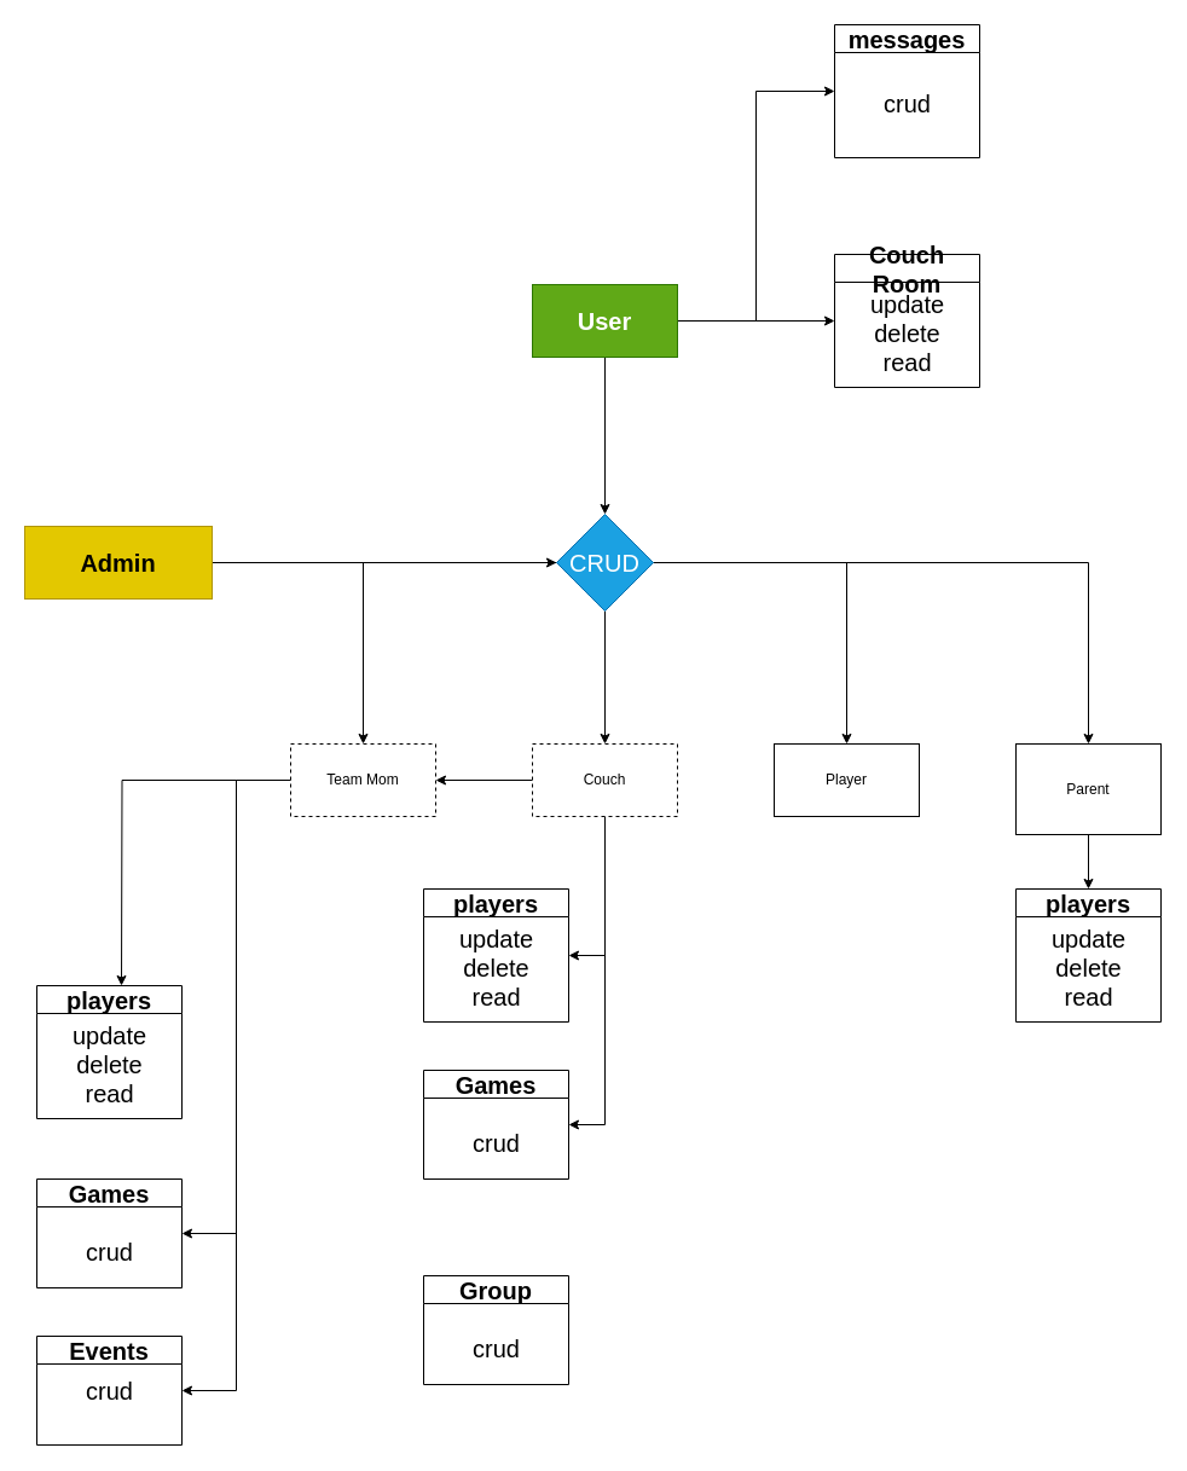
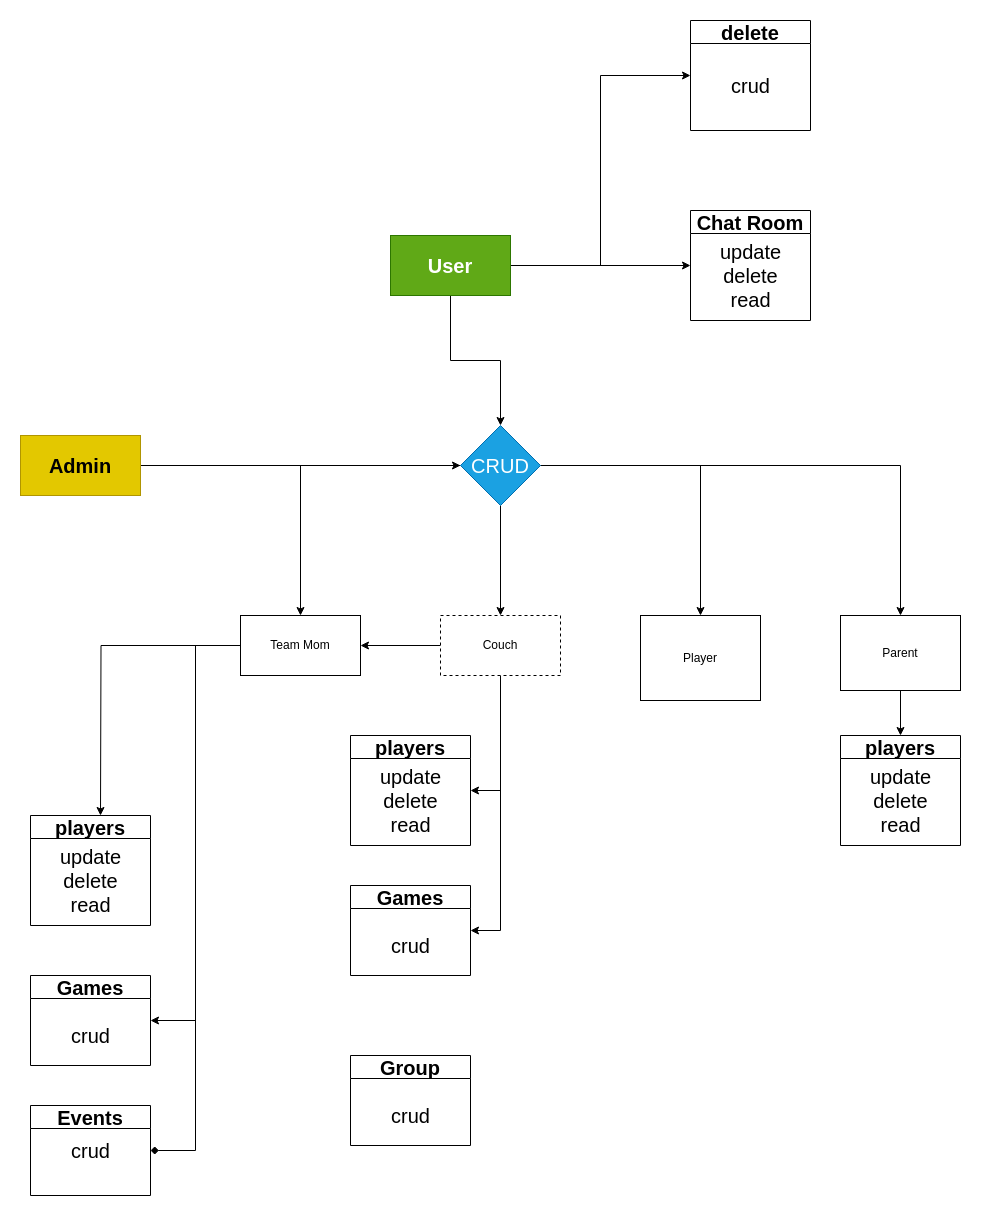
  <mxCell id="0" />
  <mxCell id="1" parent="0" />
  <mxCell id="2" value="" style="edgeStyle=orthogonalEdgeStyle;rounded=0;orthogonalLoop=1;jettySize=auto;html=1;fontSize=20;entryX=0.5;entryY=0;entryDx=0;entryDy=0;" edge="1" parent="1" source="5"><mxGeometry relative="1" as="geometry"><mxPoint x="100" y="815" as="targetPoint" /></mxGeometry></mxCell>
  <mxCell id="3" style="edgeStyle=orthogonalEdgeStyle;rounded=0;orthogonalLoop=1;jettySize=auto;html=1;entryX=1;entryY=0.5;entryDx=0;entryDy=0;fontSize=20;" edge="1" parent="1" source="5" target="26"><mxGeometry relative="1" as="geometry" /></mxCell>
- <mxCell id="4" style="edgeStyle=orthogonalEdgeStyle;rounded=0;orthogonalLoop=1;jettySize=auto;html=1;entryX=1;entryY=0.5;entryDx=0;entryDy=0;fontSize=20;" edge="1" parent="1" source="5" target="28"><mxGeometry relative="1" as="geometry" /></mxCell>
- <mxCell id="5" value="Team Mom" style="rounded=0;whiteSpace=wrap;html=1;dashed=1;" vertex="1" parent="1"><mxGeometry x="240" y="615" width="120" height="60" as="geometry" /></mxCell>
+ <mxCell id="4" style="edgeStyle=orthogonalEdgeStyle;rounded=0;orthogonalLoop=1;jettySize=auto;html=1;entryX=1;entryY=0.5;entryDx=0;entryDy=0;fontSize=20;endArrow=diamond;" edge="1" parent="1" source="5" target="28"><mxGeometry relative="1" as="geometry" /></mxCell>
+ <mxCell id="5" value="Team Mom" style="rounded=0;whiteSpace=wrap;html=1;" vertex="1" parent="1"><mxGeometry x="240" y="615" width="120" height="60" as="geometry" /></mxCell>
  <mxCell id="6" style="edgeStyle=orthogonalEdgeStyle;rounded=0;orthogonalLoop=1;jettySize=auto;html=1;fontSize=20;" edge="1" parent="1" source="7" target="23"><mxGeometry relative="1" as="geometry" /></mxCell>
- <mxCell id="7" value="&lt;font style=&quot;font-size: 20px;&quot;&gt;&lt;b&gt;Admin&lt;/b&gt;&lt;/font&gt;" style="rounded=0;whiteSpace=wrap;html=1;fillColor=#e3c800;fontColor=#000000;strokeColor=#B09500;" vertex="1" parent="1"><mxGeometry x="20" y="435" width="155" height="60" as="geometry" /></mxCell>
+ <mxCell id="7" value="&lt;font style=&quot;font-size: 20px;&quot;&gt;&lt;b&gt;Admin&lt;/b&gt;&lt;/font&gt;" style="rounded=0;whiteSpace=wrap;html=1;fillColor=#e3c800;fontColor=#000000;strokeColor=#B09500;" vertex="1" parent="1"><mxGeometry x="20" y="435" width="120" height="60" as="geometry" /></mxCell>
  <mxCell id="8" style="edgeStyle=orthogonalEdgeStyle;rounded=0;orthogonalLoop=1;jettySize=auto;html=1;entryX=1;entryY=0.5;entryDx=0;entryDy=0;fontSize=20;" edge="1" parent="1" source="11" target="30"><mxGeometry relative="1" as="geometry" /></mxCell>
  <mxCell id="9" style="edgeStyle=orthogonalEdgeStyle;rounded=0;orthogonalLoop=1;jettySize=auto;html=1;entryX=1;entryY=0.5;entryDx=0;entryDy=0;fontSize=20;" edge="1" parent="1" source="11" target="32"><mxGeometry relative="1" as="geometry" /></mxCell>
  <mxCell id="10" style="edgeStyle=orthogonalEdgeStyle;rounded=0;orthogonalLoop=1;jettySize=auto;html=1;fontSize=20;" edge="1" parent="1" source="11" target="5"><mxGeometry relative="1" as="geometry" /></mxCell>
  <mxCell id="11" value="Couch" style="rounded=0;whiteSpace=wrap;html=1;dashed=1;" vertex="1" parent="1"><mxGeometry x="440" y="615" width="120" height="60" as="geometry" /></mxCell>
- <mxCell id="12" value="Player" style="rounded=0;whiteSpace=wrap;html=1;" vertex="1" parent="1"><mxGeometry x="640" y="615" width="120" height="60" as="geometry" /></mxCell>
+ <mxCell id="12" value="Player" style="rounded=0;whiteSpace=wrap;html=1;" vertex="1" parent="1"><mxGeometry x="640" y="615" width="120" height="85" as="geometry" /></mxCell>
  <mxCell id="13" style="edgeStyle=orthogonalEdgeStyle;rounded=0;orthogonalLoop=1;jettySize=auto;html=1;entryX=0.5;entryY=0;entryDx=0;entryDy=0;fontSize=20;" edge="1" parent="1" source="14" target="34"><mxGeometry relative="1" as="geometry" /></mxCell>
  <mxCell id="14" value="Parent" style="rounded=0;whiteSpace=wrap;html=1;" vertex="1" parent="1"><mxGeometry x="840" y="615" width="120" height="75" as="geometry" /></mxCell>
  <mxCell id="15" style="edgeStyle=orthogonalEdgeStyle;rounded=0;orthogonalLoop=1;jettySize=auto;html=1;entryX=0.5;entryY=0;entryDx=0;entryDy=0;fontSize=20;" edge="1" parent="1" source="18" target="23"><mxGeometry relative="1" as="geometry" /></mxCell>
  <mxCell id="16" style="edgeStyle=orthogonalEdgeStyle;rounded=0;orthogonalLoop=1;jettySize=auto;html=1;entryX=0;entryY=0.5;entryDx=0;entryDy=0;fontSize=20;" edge="1" parent="1" source="18" target="36"><mxGeometry relative="1" as="geometry" /></mxCell>
  <mxCell id="17" style="edgeStyle=orthogonalEdgeStyle;rounded=0;orthogonalLoop=1;jettySize=auto;html=1;entryX=0;entryY=0.5;entryDx=0;entryDy=0;fontSize=20;" edge="1" parent="1" source="18" target="38"><mxGeometry relative="1" as="geometry" /></mxCell>
- <mxCell id="18" value="&lt;b&gt;User&lt;/b&gt;" style="rounded=0;whiteSpace=wrap;html=1;fontSize=20;fillColor=#60a917;fontColor=#ffffff;strokeColor=#2D7600;" vertex="1" parent="1"><mxGeometry x="440" y="235" width="120" height="60" as="geometry" /></mxCell>
+ <mxCell id="18" value="&lt;b&gt;User&lt;/b&gt;" style="rounded=0;whiteSpace=wrap;html=1;fontSize=20;fillColor=#60a917;fontColor=#ffffff;strokeColor=#2D7600;" vertex="1" parent="1"><mxGeometry x="390" y="235" width="120" height="60" as="geometry" /></mxCell>
  <mxCell id="19" style="edgeStyle=orthogonalEdgeStyle;rounded=0;orthogonalLoop=1;jettySize=auto;html=1;entryX=0.5;entryY=0;entryDx=0;entryDy=0;fontSize=20;" edge="1" parent="1" source="23" target="5"><mxGeometry relative="1" as="geometry" /></mxCell>
  <mxCell id="20" style="edgeStyle=orthogonalEdgeStyle;rounded=0;orthogonalLoop=1;jettySize=auto;html=1;entryX=0.5;entryY=0;entryDx=0;entryDy=0;fontSize=20;" edge="1" parent="1" source="23" target="11"><mxGeometry relative="1" as="geometry" /></mxCell>
  <mxCell id="21" style="edgeStyle=orthogonalEdgeStyle;rounded=0;orthogonalLoop=1;jettySize=auto;html=1;fontSize=20;" edge="1" parent="1" source="23" target="12"><mxGeometry relative="1" as="geometry" /></mxCell>
  <mxCell id="22" style="edgeStyle=orthogonalEdgeStyle;rounded=0;orthogonalLoop=1;jettySize=auto;html=1;entryX=0.5;entryY=0;entryDx=0;entryDy=0;fontSize=20;" edge="1" parent="1" source="23" target="14"><mxGeometry relative="1" as="geometry" /></mxCell>
  <mxCell id="23" value="CRUD" style="rhombus;whiteSpace=wrap;html=1;fontSize=20;fillColor=#1ba1e2;fontColor=#ffffff;strokeColor=#006EAF;" vertex="1" parent="1"><mxGeometry x="460" y="425" width="80" height="80" as="geometry" /></mxCell>
  <mxCell id="24" value="players" style="swimlane;whiteSpace=wrap;html=1;fontSize=20;" vertex="1" parent="1"><mxGeometry x="30" y="815" width="120" height="110" as="geometry" /></mxCell>
  <mxCell id="25" value="update&lt;br&gt;delete&lt;br&gt;read" style="text;html=1;align=center;verticalAlign=middle;resizable=0;points=[];autosize=1;strokeColor=none;fillColor=none;fontSize=20;" vertex="1" parent="24"><mxGeometry x="20" y="20" width="80" height="90" as="geometry" /></mxCell>
  <mxCell id="26" value="Games" style="swimlane;whiteSpace=wrap;html=1;fontSize=20;" vertex="1" parent="1"><mxGeometry x="30" y="975" width="120" height="90" as="geometry" /></mxCell>
  <mxCell id="27" value="crud" style="text;html=1;align=center;verticalAlign=middle;resizable=0;points=[];autosize=1;strokeColor=none;fillColor=none;fontSize=20;" vertex="1" parent="26"><mxGeometry x="30" y="40" width="60" height="40" as="geometry" /></mxCell>
  <mxCell id="28" value="Events" style="swimlane;whiteSpace=wrap;html=1;fontSize=20;" vertex="1" parent="1"><mxGeometry x="30" y="1105" width="120" height="90" as="geometry" /></mxCell>
  <mxCell id="29" value="crud" style="text;html=1;align=center;verticalAlign=middle;resizable=0;points=[];autosize=1;strokeColor=none;fillColor=none;fontSize=20;" vertex="1" parent="28"><mxGeometry x="30" y="25" width="60" height="40" as="geometry" /></mxCell>
  <mxCell id="30" value="players" style="swimlane;whiteSpace=wrap;html=1;fontSize=20;" vertex="1" parent="1"><mxGeometry x="350" y="735" width="120" height="110" as="geometry" /></mxCell>
  <mxCell id="31" value="update&lt;br&gt;delete&lt;br&gt;read" style="text;html=1;align=center;verticalAlign=middle;resizable=0;points=[];autosize=1;strokeColor=none;fillColor=none;fontSize=20;" vertex="1" parent="30"><mxGeometry x="20" y="20" width="80" height="90" as="geometry" /></mxCell>
  <mxCell id="32" value="Games" style="swimlane;whiteSpace=wrap;html=1;fontSize=20;" vertex="1" parent="1"><mxGeometry x="350" y="885" width="120" height="90" as="geometry" /></mxCell>
  <mxCell id="33" value="crud" style="text;html=1;align=center;verticalAlign=middle;resizable=0;points=[];autosize=1;strokeColor=none;fillColor=none;fontSize=20;" vertex="1" parent="32"><mxGeometry x="30" y="40" width="60" height="40" as="geometry" /></mxCell>
  <mxCell id="34" value="players" style="swimlane;whiteSpace=wrap;html=1;fontSize=20;" vertex="1" parent="1"><mxGeometry x="840" y="735" width="120" height="110" as="geometry" /></mxCell>
  <mxCell id="35" value="update&lt;br&gt;delete&lt;br&gt;read" style="text;html=1;align=center;verticalAlign=middle;resizable=0;points=[];autosize=1;strokeColor=none;fillColor=none;fontSize=20;" vertex="1" parent="34"><mxGeometry x="20" y="20" width="80" height="90" as="geometry" /></mxCell>
- <mxCell id="36" value="Couch Room" style="swimlane;whiteSpace=wrap;html=1;fontSize=20;" vertex="1" parent="1"><mxGeometry x="690" y="210" width="120" height="110" as="geometry" /></mxCell>
+ <mxCell id="36" value="Chat Room" style="swimlane;whiteSpace=wrap;html=1;fontSize=20;" vertex="1" parent="1"><mxGeometry x="690" y="210" width="120" height="110" as="geometry" /></mxCell>
  <mxCell id="37" value="update&lt;br&gt;delete&lt;br&gt;read" style="text;html=1;align=center;verticalAlign=middle;resizable=0;points=[];autosize=1;strokeColor=none;fillColor=none;fontSize=20;" vertex="1" parent="36"><mxGeometry x="20" y="20" width="80" height="90" as="geometry" /></mxCell>
- <mxCell id="38" value="messages" style="swimlane;whiteSpace=wrap;html=1;fontSize=20;" vertex="1" parent="1"><mxGeometry x="690" y="20" width="120" height="110" as="geometry" /></mxCell>
+ <mxCell id="38" value="delete" style="swimlane;whiteSpace=wrap;html=1;fontSize=20;" vertex="1" parent="1"><mxGeometry x="690" y="20" width="120" height="110" as="geometry" /></mxCell>
  <mxCell id="39" value="crud&lt;br&gt;" style="text;html=1;align=center;verticalAlign=middle;resizable=0;points=[];autosize=1;strokeColor=none;fillColor=none;fontSize=20;" vertex="1" parent="38"><mxGeometry x="30" y="45" width="60" height="40" as="geometry" /></mxCell>
  <mxCell id="40" value="Group" style="swimlane;whiteSpace=wrap;html=1;fontSize=20;startSize=23;" vertex="1" parent="1"><mxGeometry x="350" y="1055" width="120" height="90" as="geometry" /></mxCell>
  <mxCell id="41" value="crud" style="text;html=1;align=center;verticalAlign=middle;resizable=0;points=[];autosize=1;strokeColor=none;fillColor=none;fontSize=20;" vertex="1" parent="40"><mxGeometry x="30" y="40" width="60" height="40" as="geometry" /></mxCell>
